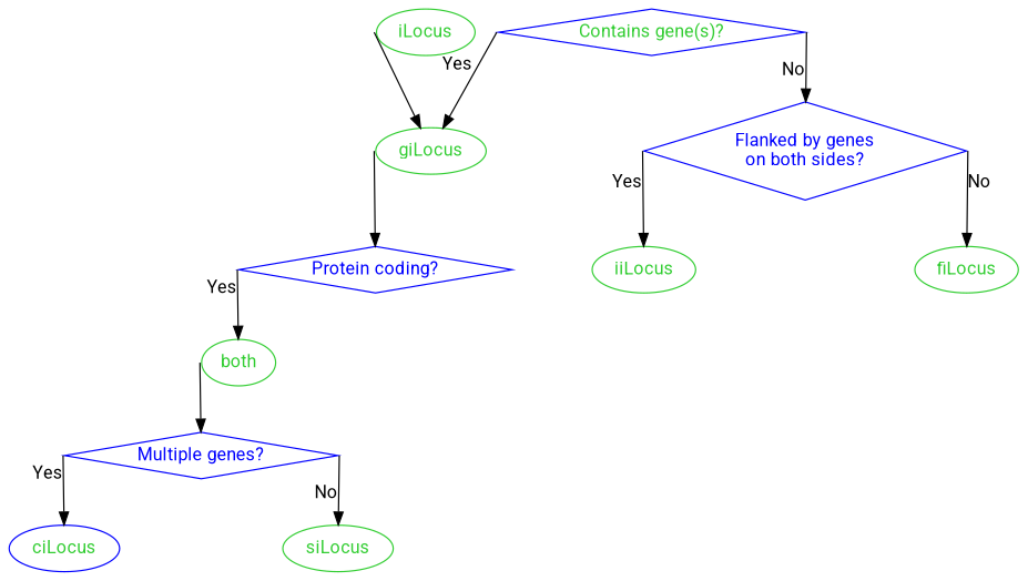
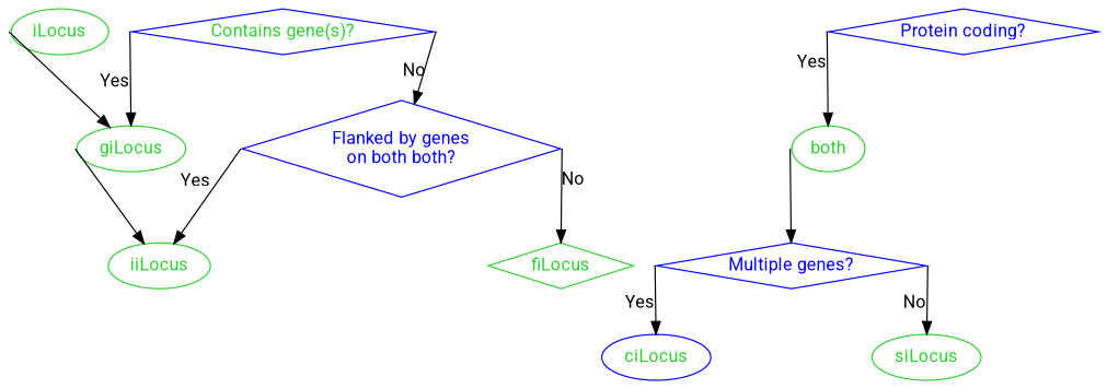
  digraph {
    fontname=Roboto
    splines=line
    node [color=Limegreen fontcolor=Limegreen fontname=Roboto shape=oval]
    edge [fontname=Roboto tailport=w xlabel=Yes]
    n1 [label=iLocus]
    n2 [label=giLocus]
    n3 [color=Blue label="Contains gene(s)?" shape=diamond]
-   n4 [color=Blue fontcolor=Blue label="Flanked by genes\non both sides?" shape=diamond]
+   n4 [color=Blue fontcolor=Blue label="Flanked by genes\non both both?" shape=diamond]
    n5 [color=Blue fontcolor=Blue label="Protein coding?" shape=diamond]
    n6 [label=both]
    n7 [color=Blue fontcolor=Blue label="Multiple genes?" shape=diamond]
    n8 [label=siLocus]
    n9 [color=Blue label=ciLocus]
-   n10 [label=fiLocus]
+   n10 [label=fiLocus shape=diamond]
    n11 [label=iiLocus]
    n1 -> n2 [xlabel=""]
-   n2 -> n5 [xlabel=""]
+   n2 -> n11 [xlabel=""]
    n3 -> n2
    n3 -> n4 [tailport=e xlabel=No]
    n4 -> n10 [tailport=e xlabel=No]
    n4 -> n11
    n5 -> n6
    n6 -> n7 [xlabel=""]
    n7 -> n8 [tailport=e xlabel=No]
    n7 -> n9
  }
